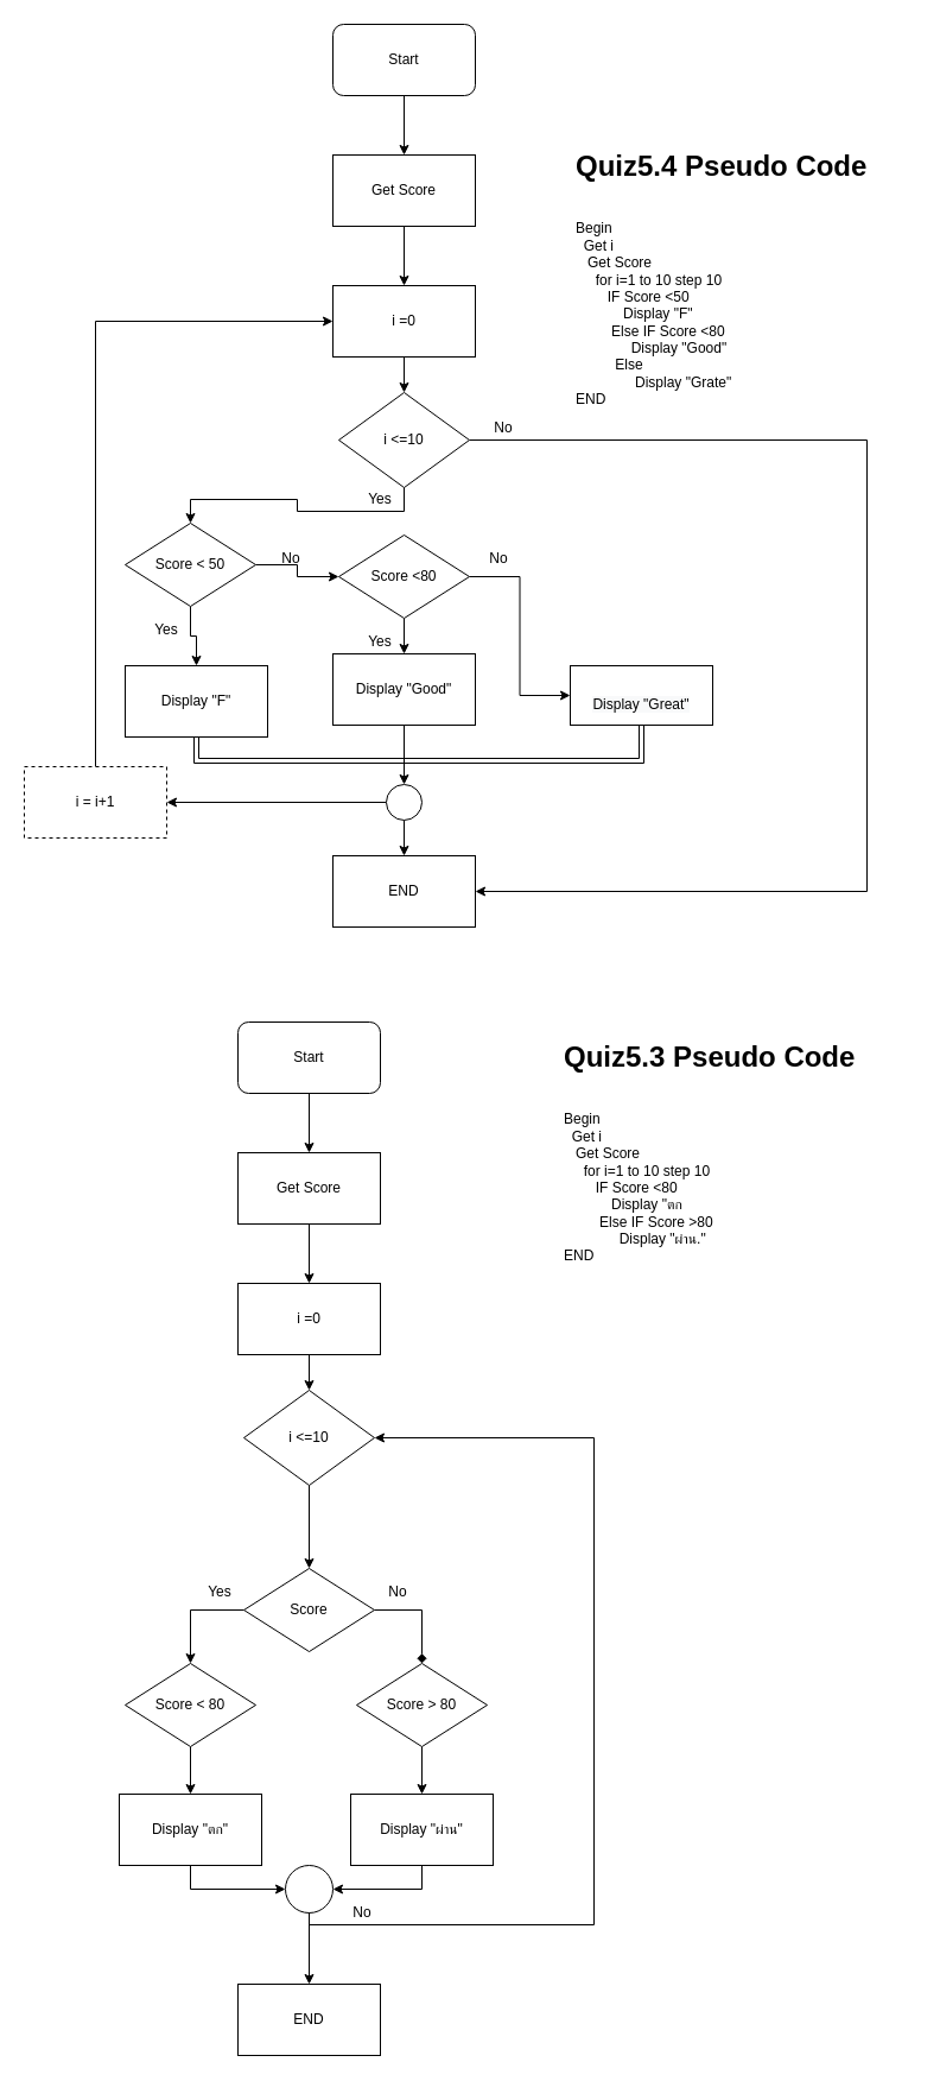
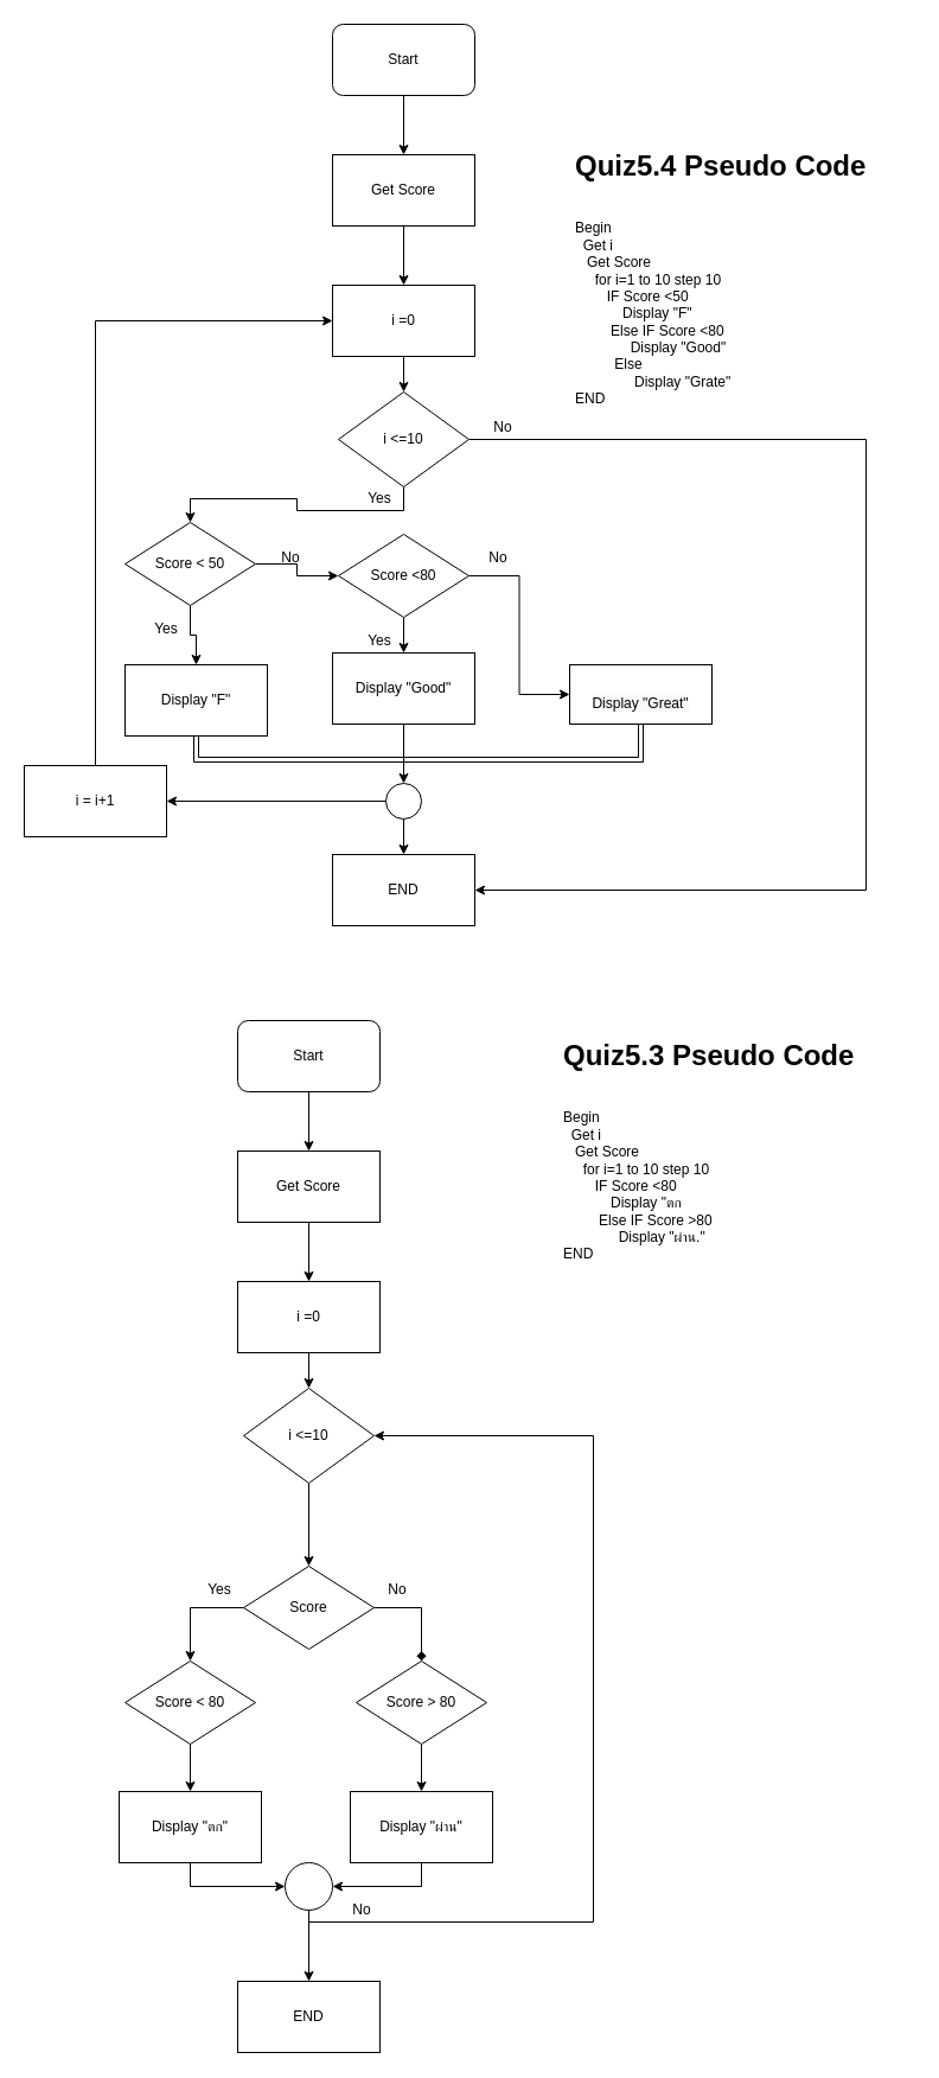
  <mxCell id="0" />
  <mxCell id="1" parent="0" />
  <mxCell id="2" value="" style="edgeStyle=orthogonalEdgeStyle;rounded=0;orthogonalLoop=1;jettySize=auto;html=1;" edge="1" parent="1" source="3" target="5"><mxGeometry relative="1" as="geometry" /></mxCell>
  <mxCell id="3" value="Start" style="rounded=1;whiteSpace=wrap;html=1;" vertex="1" parent="1"><mxGeometry x="280" y="20" width="120" height="60" as="geometry" /></mxCell>
  <mxCell id="4" value="" style="edgeStyle=orthogonalEdgeStyle;rounded=0;orthogonalLoop=1;jettySize=auto;html=1;" edge="1" parent="1" source="5" target="7"><mxGeometry relative="1" as="geometry" /></mxCell>
  <mxCell id="5" value="Get Score" style="rounded=0;whiteSpace=wrap;html=1;" vertex="1" parent="1"><mxGeometry x="280" y="130" width="120" height="60" as="geometry" /></mxCell>
  <mxCell id="6" value="" style="edgeStyle=orthogonalEdgeStyle;rounded=0;orthogonalLoop=1;jettySize=auto;html=1;" edge="1" parent="1" source="7" target="9"><mxGeometry relative="1" as="geometry" /></mxCell>
  <mxCell id="7" value="i =0" style="rounded=0;whiteSpace=wrap;html=1;" vertex="1" parent="1"><mxGeometry x="280" y="240" width="120" height="60" as="geometry" /></mxCell>
  <mxCell id="8" style="edgeStyle=orthogonalEdgeStyle;rounded=0;orthogonalLoop=1;jettySize=auto;html=1;entryX=1;entryY=0.5;entryDx=0;entryDy=0;exitX=1;exitY=0.5;exitDx=0;exitDy=0;" edge="1" parent="1" source="9" target="22"><mxGeometry relative="1" as="geometry"><Array as="points"><mxPoint x="730" y="370" /><mxPoint x="730" y="750" /></Array></mxGeometry></mxCell>
  <mxCell id="9" value="i &amp;lt;=10" style="rhombus;whiteSpace=wrap;html=1;" vertex="1" parent="1"><mxGeometry x="285" y="330" width="110" height="80" as="geometry" /></mxCell>
  <mxCell id="10" value="" style="edgeStyle=orthogonalEdgeStyle;rounded=0;orthogonalLoop=1;jettySize=auto;html=1;" edge="1" parent="1" source="12" target="16"><mxGeometry relative="1" as="geometry" /></mxCell>
  <mxCell id="11" value="" style="edgeStyle=orthogonalEdgeStyle;rounded=0;orthogonalLoop=1;jettySize=auto;html=1;" edge="1" parent="1" source="12" target="17"><mxGeometry relative="1" as="geometry" /></mxCell>
  <mxCell id="12" value="Score &amp;lt; 50" style="rhombus;whiteSpace=wrap;html=1;" vertex="1" parent="1"><mxGeometry x="105" y="440" width="110" height="70" as="geometry" /></mxCell>
  <mxCell id="13" style="edgeStyle=orthogonalEdgeStyle;rounded=0;orthogonalLoop=1;jettySize=auto;html=1;exitX=0.5;exitY=1;exitDx=0;exitDy=0;entryX=0.5;entryY=0;entryDx=0;entryDy=0;" edge="1" parent="1" source="9" target="12"><mxGeometry relative="1" as="geometry" /></mxCell>
  <mxCell id="14" style="edgeStyle=orthogonalEdgeStyle;rounded=0;orthogonalLoop=1;jettySize=auto;html=1;entryX=0;entryY=0.5;entryDx=0;entryDy=0;" edge="1" parent="1" source="16" target="21"><mxGeometry relative="1" as="geometry"><mxPoint x="470" y="590" as="targetPoint" /></mxGeometry></mxCell>
  <mxCell id="15" value="" style="edgeStyle=orthogonalEdgeStyle;rounded=0;orthogonalLoop=1;jettySize=auto;html=1;" edge="1" parent="1" source="16" target="19"><mxGeometry relative="1" as="geometry" /></mxCell>
  <mxCell id="16" value="Score &amp;lt;80" style="rhombus;whiteSpace=wrap;html=1;" vertex="1" parent="1"><mxGeometry x="285" y="450" width="110" height="70" as="geometry" /></mxCell>
  <mxCell id="17" value="Display &quot;F&quot;" style="rounded=0;whiteSpace=wrap;html=1;" vertex="1" parent="1"><mxGeometry x="105" y="560" width="120" height="60" as="geometry" /></mxCell>
  <mxCell id="18" value="" style="edgeStyle=orthogonalEdgeStyle;rounded=0;orthogonalLoop=1;jettySize=auto;html=1;" edge="1" parent="1" source="19" target="33"><mxGeometry relative="1" as="geometry" /></mxCell>
  <mxCell id="19" value="&lt;span&gt;Display &quot;Good&quot;&lt;/span&gt;" style="rounded=0;whiteSpace=wrap;html=1;" vertex="1" parent="1"><mxGeometry x="280" y="550" width="120" height="60" as="geometry" /></mxCell>
  <mxCell id="20" style="rounded=0;orthogonalLoop=1;jettySize=auto;html=1;entryX=0.5;entryY=1;entryDx=0;entryDy=0;exitX=0.5;exitY=1;exitDx=0;exitDy=0;edgeStyle=orthogonalEdgeStyle;shape=link;" edge="1" parent="1" source="21" target="17"><mxGeometry relative="1" as="geometry" /></mxCell>
  <mxCell id="21" value="&lt;br&gt;&lt;span style=&quot;color: rgb(0 , 0 , 0) ; font-family: &amp;#34;helvetica&amp;#34; ; font-size: 12px ; font-style: normal ; font-weight: 400 ; letter-spacing: normal ; text-align: center ; text-indent: 0px ; text-transform: none ; word-spacing: 0px ; background-color: rgb(248 , 249 , 250) ; display: inline ; float: none&quot;&gt;Display &quot;Great&quot;&lt;/span&gt;" style="rounded=0;whiteSpace=wrap;html=1;" vertex="1" parent="1"><mxGeometry x="480" y="560" width="120" height="50" as="geometry" /></mxCell>
  <mxCell id="22" value="END" style="rounded=0;whiteSpace=wrap;html=1;" vertex="1" parent="1"><mxGeometry x="280" y="720" width="120" height="60" as="geometry" /></mxCell>
  <mxCell id="23" style="edgeStyle=orthogonalEdgeStyle;rounded=0;orthogonalLoop=1;jettySize=auto;html=1;entryX=0;entryY=0.5;entryDx=0;entryDy=0;" edge="1" parent="1" source="24" target="7"><mxGeometry relative="1" as="geometry"><Array as="points"><mxPoint x="80" y="270" /></Array></mxGeometry></mxCell>
- <mxCell id="24" value="i = i+1" style="rounded=0;whiteSpace=wrap;html=1;dashed=1;" vertex="1" parent="1"><mxGeometry x="20" y="645" width="120" height="60" as="geometry" /></mxCell>
+ <mxCell id="24" value="i = i+1" style="rounded=0;whiteSpace=wrap;html=1;" vertex="1" parent="1"><mxGeometry x="20" y="645" width="120" height="60" as="geometry" /></mxCell>
  <mxCell id="25" value="No" style="text;html=1;strokeColor=none;fillColor=none;align=center;verticalAlign=middle;whiteSpace=wrap;rounded=0;" vertex="1" parent="1"><mxGeometry x="225" y="460" width="40" height="20" as="geometry" /></mxCell>
  <mxCell id="26" value="Yes" style="text;html=1;strokeColor=none;fillColor=none;align=center;verticalAlign=middle;whiteSpace=wrap;rounded=0;" vertex="1" parent="1"><mxGeometry x="120" y="520" width="40" height="20" as="geometry" /></mxCell>
  <mxCell id="27" value="No" style="text;html=1;strokeColor=none;fillColor=none;align=center;verticalAlign=middle;whiteSpace=wrap;rounded=0;" vertex="1" parent="1"><mxGeometry x="400" y="460" width="40" height="20" as="geometry" /></mxCell>
  <mxCell id="28" value="Yes" style="text;html=1;strokeColor=none;fillColor=none;align=center;verticalAlign=middle;whiteSpace=wrap;rounded=0;" vertex="1" parent="1"><mxGeometry x="300" y="530" width="40" height="20" as="geometry" /></mxCell>
  <mxCell id="29" value="No" style="text;html=1;strokeColor=none;fillColor=none;align=center;verticalAlign=middle;whiteSpace=wrap;rounded=0;" vertex="1" parent="1"><mxGeometry x="404" y="350" width="40" height="20" as="geometry" /></mxCell>
  <mxCell id="30" value="Yes" style="text;html=1;strokeColor=none;fillColor=none;align=center;verticalAlign=middle;whiteSpace=wrap;rounded=0;" vertex="1" parent="1"><mxGeometry x="300" y="410" width="40" height="20" as="geometry" /></mxCell>
  <mxCell id="31" value="" style="edgeStyle=orthogonalEdgeStyle;rounded=0;orthogonalLoop=1;jettySize=auto;html=1;" edge="1" parent="1" source="33" target="22"><mxGeometry relative="1" as="geometry" /></mxCell>
  <mxCell id="32" style="edgeStyle=orthogonalEdgeStyle;rounded=0;orthogonalLoop=1;jettySize=auto;html=1;exitX=0;exitY=0.5;exitDx=0;exitDy=0;" edge="1" parent="1" source="33" target="24"><mxGeometry relative="1" as="geometry" /></mxCell>
  <mxCell id="33" value="" style="ellipse;whiteSpace=wrap;html=1;aspect=fixed;" vertex="1" parent="1"><mxGeometry x="325" y="660" width="30" height="30" as="geometry" /></mxCell>
  <mxCell id="34" value="&lt;h1&gt;Quiz5.4 Pseudo Code&lt;/h1&gt;&lt;div&gt;&lt;br&gt;&lt;/div&gt;&lt;div&gt;Begin&lt;/div&gt;&lt;div&gt;&amp;nbsp; Get i&amp;nbsp;&lt;/div&gt;&lt;div&gt;&lt;span&gt;    &lt;/span&gt;&lt;/div&gt;&lt;div&gt;&amp;nbsp; &amp;nbsp;Get Score&lt;/div&gt;&lt;div&gt;&amp;nbsp; &amp;nbsp; &amp;nbsp;for i=1 to 10 step 10&lt;/div&gt;&lt;div&gt;&amp;nbsp; &amp;nbsp; &amp;nbsp; &amp;nbsp; IF Score &amp;lt;50&lt;/div&gt;&lt;div&gt;&amp;nbsp; &amp;nbsp; &amp;nbsp; &amp;nbsp; &amp;nbsp; &amp;nbsp; Display &quot;F&quot;&lt;/div&gt;&lt;div&gt;&amp;nbsp; &amp;nbsp; &amp;nbsp; &amp;nbsp; &amp;nbsp;Else IF Score &amp;lt;80&lt;/div&gt;&lt;div&gt;&amp;nbsp; &amp;nbsp; &amp;nbsp; &amp;nbsp; &amp;nbsp; &amp;nbsp; &amp;nbsp; Display &quot;Good&quot;&lt;/div&gt;&lt;div&gt;&amp;nbsp; &amp;nbsp; &amp;nbsp; &amp;nbsp; &amp;nbsp; Else&lt;/div&gt;&lt;div&gt;&amp;nbsp; &amp;nbsp; &amp;nbsp; &amp;nbsp; &amp;nbsp; &amp;nbsp; &amp;nbsp; &amp;nbsp;Display &quot;Grate&quot;&lt;/div&gt;&lt;div&gt;END&lt;/div&gt;" style="text;html=1;strokeColor=none;fillColor=none;spacing=5;spacingTop=-20;whiteSpace=wrap;overflow=hidden;rounded=0;" vertex="1" parent="1"><mxGeometry x="480" y="120" width="290" height="230" as="geometry" /></mxCell>
  <mxCell id="35" value="" style="edgeStyle=orthogonalEdgeStyle;rounded=0;orthogonalLoop=1;jettySize=auto;html=1;" edge="1" source="36" target="38" parent="1"><mxGeometry relative="1" as="geometry" /></mxCell>
  <mxCell id="36" value="Start" style="rounded=1;whiteSpace=wrap;html=1;" vertex="1" parent="1"><mxGeometry x="200" y="860" width="120" height="60" as="geometry" /></mxCell>
  <mxCell id="37" value="" style="edgeStyle=orthogonalEdgeStyle;rounded=0;orthogonalLoop=1;jettySize=auto;html=1;" edge="1" source="38" target="40" parent="1"><mxGeometry relative="1" as="geometry" /></mxCell>
  <mxCell id="38" value="Get Score" style="rounded=0;whiteSpace=wrap;html=1;" vertex="1" parent="1"><mxGeometry x="200" y="970" width="120" height="60" as="geometry" /></mxCell>
  <mxCell id="39" value="" style="edgeStyle=orthogonalEdgeStyle;rounded=0;orthogonalLoop=1;jettySize=auto;html=1;" edge="1" source="40" target="41" parent="1"><mxGeometry relative="1" as="geometry" /></mxCell>
  <mxCell id="40" value="i =0" style="rounded=0;whiteSpace=wrap;html=1;" vertex="1" parent="1"><mxGeometry x="200" y="1080" width="120" height="60" as="geometry" /></mxCell>
  <mxCell id="41" value="i &amp;lt;=10" style="rhombus;whiteSpace=wrap;html=1;" vertex="1" parent="1"><mxGeometry x="205" y="1170" width="110" height="80" as="geometry" /></mxCell>
  <mxCell id="42" style="edgeStyle=orthogonalEdgeStyle;rounded=0;orthogonalLoop=1;jettySize=auto;html=1;entryX=0.5;entryY=0;entryDx=0;entryDy=0;exitX=0;exitY=0.5;exitDx=0;exitDy=0;" edge="1" parent="1" source="44" target="47"><mxGeometry relative="1" as="geometry" /></mxCell>
  <mxCell id="43" style="edgeStyle=orthogonalEdgeStyle;rounded=0;orthogonalLoop=1;jettySize=auto;html=1;entryX=0.5;entryY=0;entryDx=0;entryDy=0;exitX=1;exitY=0.5;exitDx=0;exitDy=0;endArrow=diamond;" edge="1" parent="1" source="44" target="52"><mxGeometry relative="1" as="geometry" /></mxCell>
  <mxCell id="44" value="Score" style="rhombus;whiteSpace=wrap;html=1;" vertex="1" parent="1"><mxGeometry x="205" y="1320" width="110" height="70" as="geometry" /></mxCell>
  <mxCell id="45" style="edgeStyle=orthogonalEdgeStyle;rounded=0;orthogonalLoop=1;jettySize=auto;html=1;exitX=0.5;exitY=1;exitDx=0;exitDy=0;entryX=0.5;entryY=0;entryDx=0;entryDy=0;" edge="1" source="41" target="44" parent="1"><mxGeometry relative="1" as="geometry" /></mxCell>
  <mxCell id="46" value="" style="edgeStyle=none;rounded=0;orthogonalLoop=1;jettySize=auto;html=1;" edge="1" parent="1" source="47" target="54"><mxGeometry relative="1" as="geometry" /></mxCell>
  <mxCell id="47" value="Score &amp;lt; 80" style="rhombus;whiteSpace=wrap;html=1;" vertex="1" parent="1"><mxGeometry x="105" y="1400" width="110" height="70" as="geometry" /></mxCell>
  <mxCell id="48" value="No" style="text;html=1;strokeColor=none;fillColor=none;align=center;verticalAlign=middle;whiteSpace=wrap;rounded=0;" vertex="1" parent="1"><mxGeometry x="315" y="1330" width="40" height="20" as="geometry" /></mxCell>
  <mxCell id="49" value="No" style="text;html=1;strokeColor=none;fillColor=none;align=center;verticalAlign=middle;whiteSpace=wrap;rounded=0;" vertex="1" parent="1"><mxGeometry x="285" y="1600" width="40" height="20" as="geometry" /></mxCell>
  <mxCell id="50" value="Yes" style="text;html=1;strokeColor=none;fillColor=none;align=center;verticalAlign=middle;whiteSpace=wrap;rounded=0;" vertex="1" parent="1"><mxGeometry x="165" y="1330" width="40" height="20" as="geometry" /></mxCell>
  <mxCell id="51" value="" style="edgeStyle=none;rounded=0;orthogonalLoop=1;jettySize=auto;html=1;" edge="1" parent="1" source="52" target="56"><mxGeometry relative="1" as="geometry" /></mxCell>
  <mxCell id="52" value="Score &amp;gt; 80" style="rhombus;whiteSpace=wrap;html=1;" vertex="1" parent="1"><mxGeometry x="300" y="1400" width="110" height="70" as="geometry" /></mxCell>
  <mxCell id="53" style="edgeStyle=orthogonalEdgeStyle;rounded=0;orthogonalLoop=1;jettySize=auto;html=1;entryX=0;entryY=0.5;entryDx=0;entryDy=0;exitX=0.5;exitY=1;exitDx=0;exitDy=0;" edge="1" parent="1" source="54" target="60"><mxGeometry relative="1" as="geometry" /></mxCell>
  <mxCell id="54" value="Display &quot;ตก&quot;" style="rounded=0;whiteSpace=wrap;html=1;" vertex="1" parent="1"><mxGeometry x="100" y="1510" width="120" height="60" as="geometry" /></mxCell>
  <mxCell id="55" style="edgeStyle=orthogonalEdgeStyle;rounded=0;orthogonalLoop=1;jettySize=auto;html=1;entryX=1;entryY=0.5;entryDx=0;entryDy=0;exitX=0.5;exitY=1;exitDx=0;exitDy=0;" edge="1" parent="1" source="56" target="60"><mxGeometry relative="1" as="geometry" /></mxCell>
  <mxCell id="56" value="&lt;span&gt;Display &quot;ผ่าน&quot;&lt;/span&gt;" style="rounded=0;whiteSpace=wrap;html=1;" vertex="1" parent="1"><mxGeometry x="295" y="1510" width="120" height="60" as="geometry" /></mxCell>
  <mxCell id="57" value="END" style="rounded=0;whiteSpace=wrap;html=1;" vertex="1" parent="1"><mxGeometry x="200" y="1670" width="120" height="60" as="geometry" /></mxCell>
  <mxCell id="58" value="" style="edgeStyle=orthogonalEdgeStyle;rounded=0;orthogonalLoop=1;jettySize=auto;html=1;" edge="1" parent="1" source="60" target="57"><mxGeometry relative="1" as="geometry" /></mxCell>
  <mxCell id="59" style="edgeStyle=orthogonalEdgeStyle;rounded=0;orthogonalLoop=1;jettySize=auto;html=1;entryX=1;entryY=0.5;entryDx=0;entryDy=0;exitX=0.5;exitY=1;exitDx=0;exitDy=0;" edge="1" parent="1" source="60" target="41"><mxGeometry relative="1" as="geometry"><Array as="points"><mxPoint x="260" y="1620" /><mxPoint x="500" y="1620" /><mxPoint x="500" y="1210" /></Array></mxGeometry></mxCell>
  <mxCell id="60" value="" style="ellipse;whiteSpace=wrap;html=1;aspect=fixed;rounded=0;fillColor=none;gradientColor=none;align=left;" vertex="1" parent="1"><mxGeometry x="240" y="1570" width="40" height="40" as="geometry" /></mxCell>
  <mxCell id="61" value="&lt;h1&gt;Quiz5.3 Pseudo Code&lt;/h1&gt;&lt;div&gt;&lt;br&gt;&lt;/div&gt;&lt;div&gt;Begin&lt;/div&gt;&lt;div&gt;&amp;nbsp; Get i&amp;nbsp;&lt;/div&gt;&lt;div&gt;&lt;span&gt;    &lt;/span&gt;&lt;/div&gt;&lt;div&gt;&amp;nbsp; &amp;nbsp;Get Score&lt;/div&gt;&lt;div&gt;&amp;nbsp; &amp;nbsp; &amp;nbsp;for i=1 to 10 step 10&lt;/div&gt;&lt;div&gt;&amp;nbsp; &amp;nbsp; &amp;nbsp; &amp;nbsp; IF Score &amp;lt;80&lt;/div&gt;&lt;div&gt;&amp;nbsp; &amp;nbsp; &amp;nbsp; &amp;nbsp; &amp;nbsp; &amp;nbsp; Display &quot;ตก&lt;/div&gt;&lt;div&gt;&amp;nbsp; &amp;nbsp; &amp;nbsp; &amp;nbsp; &amp;nbsp;Else IF Score &amp;gt;80&lt;/div&gt;&lt;div&gt;&amp;nbsp; &amp;nbsp; &amp;nbsp; &amp;nbsp; &amp;nbsp; &amp;nbsp; &amp;nbsp; Display &quot;ผ่าน.&quot;&lt;/div&gt;&lt;div&gt;END&lt;/div&gt;" style="text;html=1;strokeColor=none;fillColor=none;spacing=5;spacingTop=-20;whiteSpace=wrap;overflow=hidden;rounded=0;" vertex="1" parent="1"><mxGeometry x="470" y="870" width="280" height="230" as="geometry" /></mxCell>
